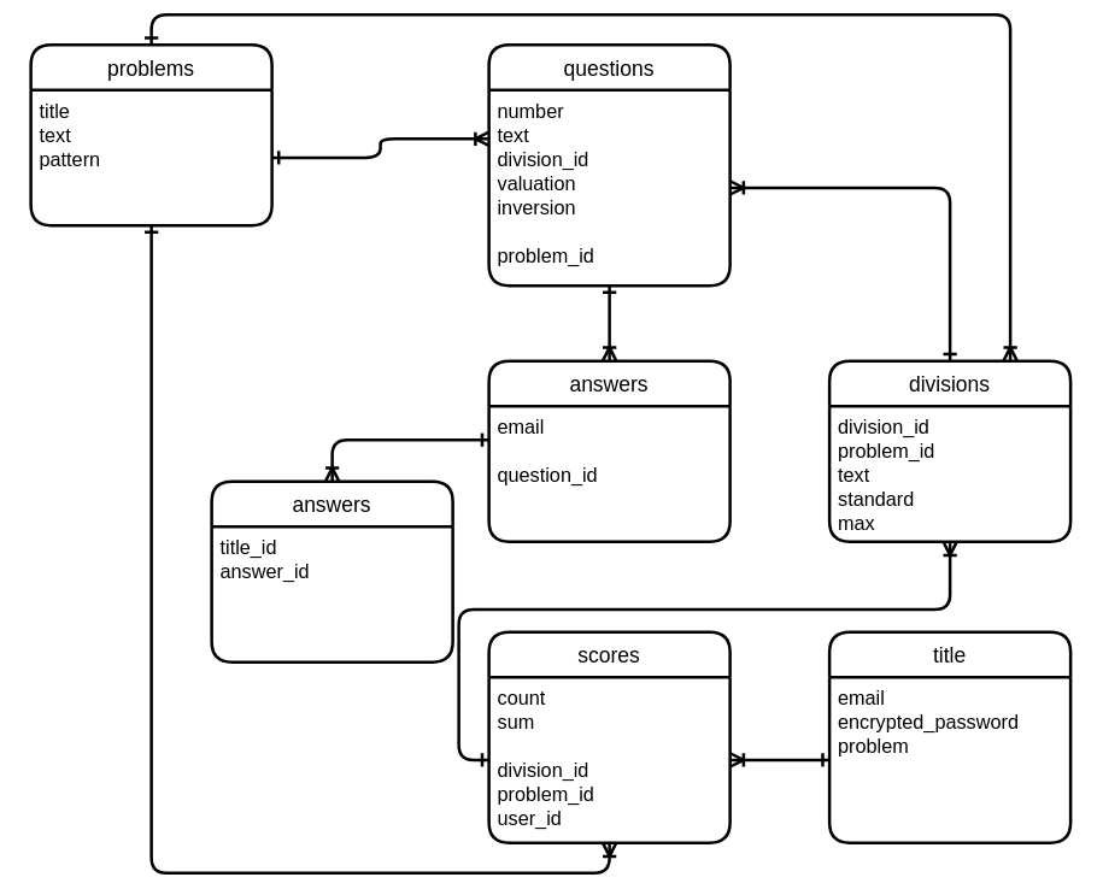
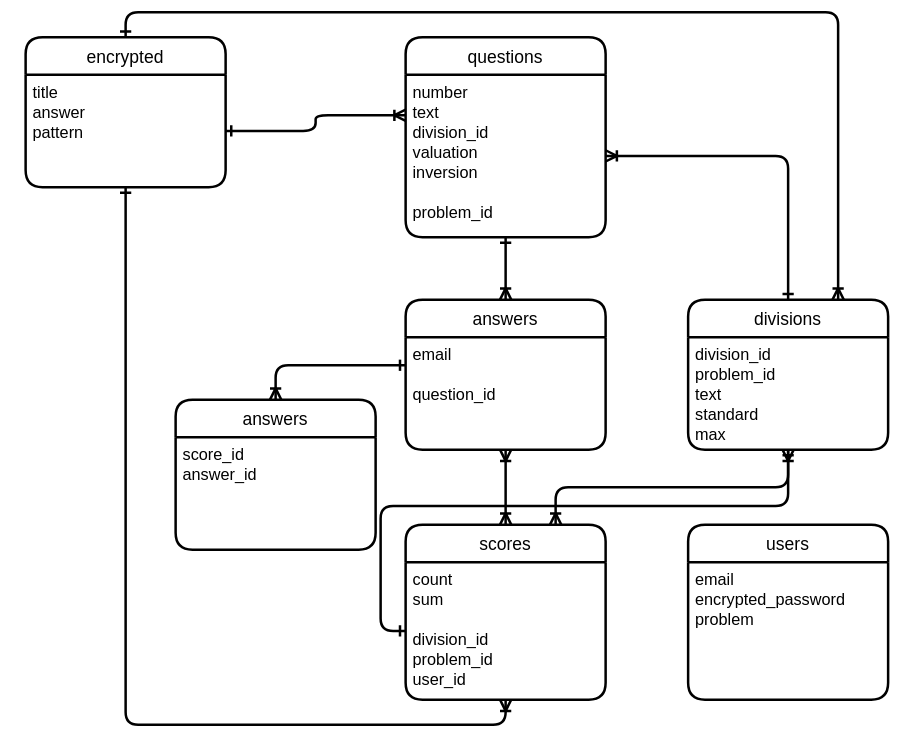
  <mxCell id="0" />
  <mxCell id="1" parent="0" />
  <mxCell id="2" style="edgeStyle=orthogonalEdgeStyle;rounded=1;orthogonalLoop=1;jettySize=auto;html=1;exitX=0.5;exitY=1;exitDx=0;exitDy=0;entryX=0.5;entryY=1;entryDx=0;entryDy=0;endArrow=ERoneToMany;endFill=0;targetPerimeterSpacing=0;strokeWidth=2;fontSize=13;startArrow=ERone;startFill=0;" parent="1" source="22" target="8" edge="1"><mxGeometry relative="1" as="geometry" /></mxCell>
  <mxCell id="3" style="edgeStyle=orthogonalEdgeStyle;rounded=1;orthogonalLoop=1;jettySize=auto;html=1;exitX=1;exitY=0.5;exitDx=0;exitDy=0;entryX=0;entryY=0.25;entryDx=0;entryDy=0;startArrow=ERone;startFill=0;endArrow=ERoneToMany;endFill=0;targetPerimeterSpacing=0;strokeWidth=2;fontSize=13;" parent="1" source="22" target="6" edge="1"><mxGeometry relative="1" as="geometry" /></mxCell>
+ <mxCell id="4" style="edgeStyle=orthogonalEdgeStyle;rounded=1;orthogonalLoop=1;jettySize=auto;html=1;exitX=0.5;exitY=0;exitDx=0;exitDy=0;entryX=0.5;entryY=1;entryDx=0;entryDy=0;startArrow=ERoneToMany;startFill=0;endArrow=ERoneToMany;endFill=0;targetPerimeterSpacing=0;strokeWidth=2;fontSize=13;" parent="1" source="7" target="11" edge="1"><mxGeometry relative="1" as="geometry" /></mxCell>
  <mxCell id="5" value="questions" style="swimlane;childLayout=stackLayout;horizontal=1;startSize=30;horizontalStack=0;rounded=1;fontSize=14;fontStyle=0;strokeWidth=2;resizeParent=0;resizeLast=1;shadow=0;dashed=0;align=center;" parent="1" vertex="1"><mxGeometry x="324" y="20" width="160" height="160" as="geometry" /></mxCell>
  <mxCell id="6" value="number&#10;text&#10;division_id&#10;valuation&#10;inversion&#10;&#10;problem_id" style="align=left;strokeColor=none;fillColor=none;spacingLeft=4;fontSize=13;verticalAlign=top;resizable=0;rotatable=0;part=1;" parent="5" vertex="1"><mxGeometry y="30" width="160" height="130" as="geometry" /></mxCell>
  <mxCell id="7" value="scores" style="swimlane;childLayout=stackLayout;horizontal=1;startSize=30;horizontalStack=0;rounded=1;fontSize=14;fontStyle=0;strokeWidth=2;resizeParent=0;resizeLast=1;shadow=0;dashed=0;align=center;" parent="1" vertex="1"><mxGeometry x="324" y="410" width="160" height="140" as="geometry" /></mxCell>
  <mxCell id="8" value="count&#10;sum&#10;&#10;division_id&#10;problem_id&#10;user_id" style="align=left;strokeColor=none;fillColor=none;spacingLeft=4;fontSize=13;verticalAlign=top;resizable=0;rotatable=0;part=1;" parent="7" vertex="1"><mxGeometry y="30" width="160" height="110" as="geometry" /></mxCell>
  <mxCell id="9" style="edgeStyle=orthogonalEdgeStyle;rounded=1;orthogonalLoop=1;jettySize=auto;html=1;exitX=0.5;exitY=1;exitDx=0;exitDy=0;startArrow=ERone;startFill=0;endArrow=ERoneToMany;endFill=0;targetPerimeterSpacing=0;strokeWidth=2;fontSize=13;" parent="1" source="6" target="10" edge="1"><mxGeometry relative="1" as="geometry" /></mxCell>
  <mxCell id="10" value="answers" style="swimlane;childLayout=stackLayout;horizontal=1;startSize=30;horizontalStack=0;rounded=1;fontSize=14;fontStyle=0;strokeWidth=2;resizeParent=0;resizeLast=1;shadow=0;dashed=0;align=center;" parent="1" vertex="1"><mxGeometry x="324" y="230" width="160" height="120" as="geometry" /></mxCell>
  <mxCell id="11" value="email&#10;&#10;question_id" style="align=left;strokeColor=none;fillColor=none;spacingLeft=4;fontSize=13;verticalAlign=top;resizable=0;rotatable=0;part=1;" parent="10" vertex="1"><mxGeometry y="30" width="160" height="90" as="geometry" /></mxCell>
  <mxCell id="12" style="edgeStyle=orthogonalEdgeStyle;rounded=1;orthogonalLoop=1;jettySize=auto;html=1;exitX=0.5;exitY=0;exitDx=0;exitDy=0;entryX=1;entryY=0.5;entryDx=0;entryDy=0;startArrow=ERone;startFill=0;endArrow=ERoneToMany;endFill=0;targetPerimeterSpacing=0;strokeWidth=2;fontSize=13;" parent="1" source="13" target="6" edge="1"><mxGeometry relative="1" as="geometry" /></mxCell>
  <mxCell id="13" value="divisions" style="swimlane;childLayout=stackLayout;horizontal=1;startSize=30;horizontalStack=0;rounded=1;fontSize=14;fontStyle=0;strokeWidth=2;resizeParent=0;resizeLast=1;shadow=0;dashed=0;align=center;" parent="1" vertex="1"><mxGeometry x="550" y="230" width="160" height="120" as="geometry" /></mxCell>
  <mxCell id="14" value="division_id&#10;problem_id&#10;text&#10;standard&#10;max" style="align=left;strokeColor=none;fillColor=none;spacingLeft=4;fontSize=13;verticalAlign=top;resizable=0;rotatable=0;part=1;" parent="13" vertex="1"><mxGeometry y="30" width="160" height="90" as="geometry" /></mxCell>
+ <mxCell id="15" style="edgeStyle=orthogonalEdgeStyle;rounded=1;orthogonalLoop=1;jettySize=auto;html=1;exitX=0.5;exitY=1;exitDx=0;exitDy=0;entryX=0.75;entryY=0;entryDx=0;entryDy=0;startArrow=ERone;startFill=0;endArrow=ERoneToMany;endFill=0;targetPerimeterSpacing=0;strokeWidth=2;fontSize=13;" parent="1" source="14" target="7" edge="1"><mxGeometry relative="1" as="geometry" /></mxCell>
  <mxCell id="16" value="answers" style="swimlane;childLayout=stackLayout;horizontal=1;startSize=30;horizontalStack=0;rounded=1;fontSize=14;fontStyle=0;strokeWidth=2;resizeParent=0;resizeLast=1;shadow=0;dashed=0;align=center;" parent="1" vertex="1"><mxGeometry x="140" y="310" width="160" height="120" as="geometry" /></mxCell>
- <mxCell id="17" value="title_id&#10;answer_id" style="align=left;strokeColor=none;fillColor=none;spacingLeft=4;fontSize=13;verticalAlign=top;resizable=0;rotatable=0;part=1;" parent="16" vertex="1"><mxGeometry y="30" width="160" height="90" as="geometry" /></mxCell>
+ <mxCell id="17" value="score_id&#10;answer_id" style="align=left;strokeColor=none;fillColor=none;spacingLeft=4;fontSize=13;verticalAlign=top;resizable=0;rotatable=0;part=1;" parent="16" vertex="1"><mxGeometry y="30" width="160" height="90" as="geometry" /></mxCell>
  <mxCell id="18" style="edgeStyle=orthogonalEdgeStyle;rounded=1;orthogonalLoop=1;jettySize=auto;html=1;exitX=0;exitY=0.25;exitDx=0;exitDy=0;entryX=0.5;entryY=0;entryDx=0;entryDy=0;startArrow=ERone;startFill=0;endArrow=ERoneToMany;endFill=0;targetPerimeterSpacing=0;strokeWidth=2;fontSize=13;" parent="1" source="11" target="16" edge="1"><mxGeometry relative="1" as="geometry" /></mxCell>
  <mxCell id="19" style="edgeStyle=orthogonalEdgeStyle;rounded=1;orthogonalLoop=1;jettySize=auto;html=1;exitX=0;exitY=0.5;exitDx=0;exitDy=0;startArrow=ERone;startFill=0;endArrow=ERoneToMany;endFill=0;targetPerimeterSpacing=0;strokeWidth=2;fontSize=13;" parent="1" source="8" target="14" edge="1"><mxGeometry relative="1" as="geometry" /></mxCell>
  <mxCell id="20" style="edgeStyle=orthogonalEdgeStyle;rounded=1;orthogonalLoop=1;jettySize=auto;html=1;exitX=0.5;exitY=0;exitDx=0;exitDy=0;entryX=0.75;entryY=0;entryDx=0;entryDy=0;startArrow=ERone;startFill=0;endArrow=ERoneToMany;endFill=0;targetPerimeterSpacing=0;strokeWidth=2;fontSize=13;" parent="1" source="21" target="13" edge="1"><mxGeometry relative="1" as="geometry" /></mxCell>
- <mxCell id="21" value="problems" style="swimlane;childLayout=stackLayout;horizontal=1;startSize=30;horizontalStack=0;rounded=1;fontSize=14;fontStyle=0;strokeWidth=2;resizeParent=0;resizeLast=1;shadow=0;dashed=0;align=center;" parent="1" vertex="1"><mxGeometry x="20" y="20" width="160" height="120" as="geometry" /></mxCell>
- <mxCell id="22" value="title &#10;text&#10;pattern" style="align=left;strokeColor=none;fillColor=none;spacingLeft=4;fontSize=13;verticalAlign=top;resizable=0;rotatable=0;part=1;" parent="21" vertex="1"><mxGeometry y="30" width="160" height="90" as="geometry" /></mxCell>
- <mxCell id="23" value="title" style="swimlane;childLayout=stackLayout;horizontal=1;startSize=30;horizontalStack=0;rounded=1;fontSize=14;fontStyle=0;strokeWidth=2;resizeParent=0;resizeLast=1;shadow=0;dashed=0;align=center;" parent="1" vertex="1"><mxGeometry x="550" y="410" width="160" height="140" as="geometry" /></mxCell>
+ <mxCell id="21" value="encrypted" style="swimlane;childLayout=stackLayout;horizontal=1;startSize=30;horizontalStack=0;rounded=1;fontSize=14;fontStyle=0;strokeWidth=2;resizeParent=0;resizeLast=1;shadow=0;dashed=0;align=center;" parent="1" vertex="1"><mxGeometry x="20" y="20" width="160" height="120" as="geometry" /></mxCell>
+ <mxCell id="22" value="title &#10;answer&#10;pattern" style="align=left;strokeColor=none;fillColor=none;spacingLeft=4;fontSize=13;verticalAlign=top;resizable=0;rotatable=0;part=1;" parent="21" vertex="1"><mxGeometry y="30" width="160" height="90" as="geometry" /></mxCell>
+ <mxCell id="23" value="users" style="swimlane;childLayout=stackLayout;horizontal=1;startSize=30;horizontalStack=0;rounded=1;fontSize=14;fontStyle=0;strokeWidth=2;resizeParent=0;resizeLast=1;shadow=0;dashed=0;align=center;" parent="1" vertex="1"><mxGeometry x="550" y="410" width="160" height="140" as="geometry" /></mxCell>
  <mxCell id="24" value="email&#10;encrypted_password&#10;problem" style="align=left;strokeColor=none;fillColor=none;spacingLeft=4;fontSize=13;verticalAlign=top;resizable=0;rotatable=0;part=1;" parent="23" vertex="1"><mxGeometry y="30" width="160" height="110" as="geometry" /></mxCell>
- <mxCell id="25" style="edgeStyle=orthogonalEdgeStyle;rounded=1;orthogonalLoop=1;jettySize=auto;html=1;exitX=0;exitY=0.5;exitDx=0;exitDy=0;entryX=1;entryY=0.5;entryDx=0;entryDy=0;startArrow=ERone;startFill=0;endArrow=ERoneToMany;endFill=0;targetPerimeterSpacing=0;strokeWidth=2;fontSize=13;" parent="1" source="24" target="8" edge="1"><mxGeometry relative="1" as="geometry" /></mxCell>
